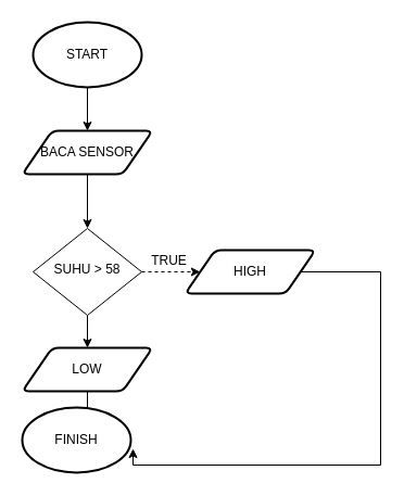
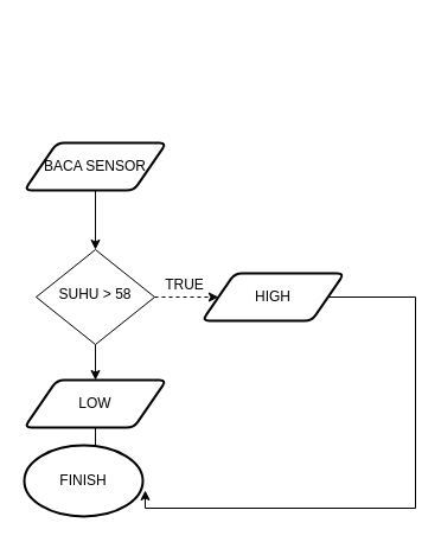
  <mxCell id="0" />
  <mxCell id="1" parent="0" />
  <mxCell id="2" style="edgeStyle=orthogonalEdgeStyle;rounded=0;orthogonalLoop=1;jettySize=auto;html=1;exitX=0.5;exitY=1;exitDx=0;exitDy=0;" parent="1" source="4" target="10" edge="1"><mxGeometry relative="1" as="geometry" /></mxCell>
  <mxCell id="3" style="edgeStyle=orthogonalEdgeStyle;rounded=0;orthogonalLoop=1;jettySize=auto;html=1;exitX=1;exitY=0.5;exitDx=0;exitDy=0;entryX=0;entryY=0.5;entryDx=0;entryDy=0;dashed=1;" parent="1" source="4" target="12" edge="1"><mxGeometry relative="1" as="geometry" /></mxCell>
  <mxCell id="4" value="SUHU &amp;gt; 58" style="rhombus;whiteSpace=wrap;html=1;shadow=0;fontFamily=Helvetica;fontSize=12;align=center;strokeWidth=1;spacing=6;spacingTop=-4;" parent="1" vertex="1"><mxGeometry x="30" y="210" width="100" height="80" as="geometry" /></mxCell>
- <mxCell id="5" style="edgeStyle=orthogonalEdgeStyle;rounded=0;orthogonalLoop=1;jettySize=auto;html=1;exitX=0.5;exitY=1;exitDx=0;exitDy=0;exitPerimeter=0;entryX=0.5;entryY=0;entryDx=0;entryDy=0;" parent="1" source="6" target="8" edge="1"><mxGeometry relative="1" as="geometry" /></mxCell>
- <mxCell id="6" value="START" style="strokeWidth=2;html=1;shape=mxgraph.flowchart.start_1;whiteSpace=wrap;" parent="1" vertex="1"><mxGeometry x="30" y="20" width="100" height="60" as="geometry" /></mxCell>
  <mxCell id="7" style="edgeStyle=orthogonalEdgeStyle;rounded=0;orthogonalLoop=1;jettySize=auto;html=1;exitX=0.5;exitY=1;exitDx=0;exitDy=0;entryX=0.5;entryY=0;entryDx=0;entryDy=0;" parent="1" source="8" target="4" edge="1"><mxGeometry relative="1" as="geometry" /></mxCell>
  <mxCell id="8" value="BACA SENSOR" style="shape=parallelogram;html=1;strokeWidth=2;perimeter=parallelogramPerimeter;whiteSpace=wrap;rounded=1;arcSize=12;size=0.23;" parent="1" vertex="1"><mxGeometry x="20" y="120" width="120" height="40" as="geometry" /></mxCell>
  <mxCell id="9" style="edgeStyle=orthogonalEdgeStyle;rounded=0;orthogonalLoop=1;jettySize=auto;html=1;exitX=0.5;exitY=1;exitDx=0;exitDy=0;" parent="1" source="10" target="13" edge="1"><mxGeometry relative="1" as="geometry" /></mxCell>
  <mxCell id="10" value="LOW" style="shape=parallelogram;html=1;strokeWidth=2;perimeter=parallelogramPerimeter;whiteSpace=wrap;rounded=1;arcSize=12;size=0.23;" parent="1" vertex="1"><mxGeometry x="20" y="320" width="120" height="40" as="geometry" /></mxCell>
  <mxCell id="11" style="edgeStyle=orthogonalEdgeStyle;rounded=0;orthogonalLoop=1;jettySize=auto;html=1;exitX=1;exitY=0.5;exitDx=0;exitDy=0;entryX=1.02;entryY=0.633;entryDx=0;entryDy=0;entryPerimeter=0;" parent="1" source="12" target="13" edge="1"><mxGeometry relative="1" as="geometry"><Array as="points"><mxPoint x="350" y="250" /><mxPoint x="350" y="428" /></Array></mxGeometry></mxCell>
  <mxCell id="12" value="HIGH" style="shape=parallelogram;html=1;strokeWidth=2;perimeter=parallelogramPerimeter;whiteSpace=wrap;rounded=1;arcSize=12;size=0.23;" parent="1" vertex="1"><mxGeometry x="170" y="230" width="120" height="40" as="geometry" /></mxCell>
  <mxCell id="13" value="FINISH" style="strokeWidth=2;html=1;shape=mxgraph.flowchart.start_1;whiteSpace=wrap;" parent="1" vertex="1"><mxGeometry x="20" y="375" width="100" height="60" as="geometry" /></mxCell>
  <mxCell id="14" value="TRUE" style="text;html=1;align=center;verticalAlign=middle;resizable=0;points=[];autosize=1;strokeColor=none;fillColor=none;" parent="1" vertex="1"><mxGeometry x="130" y="230" width="50" height="20" as="geometry" /></mxCell>
